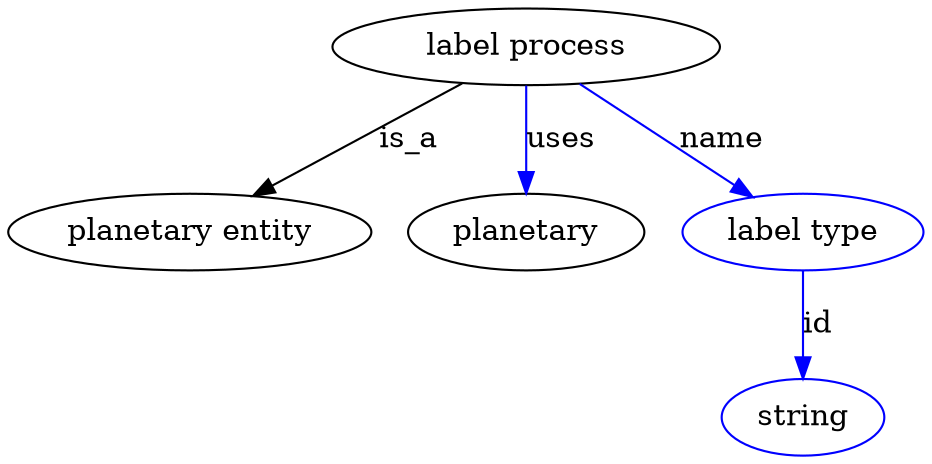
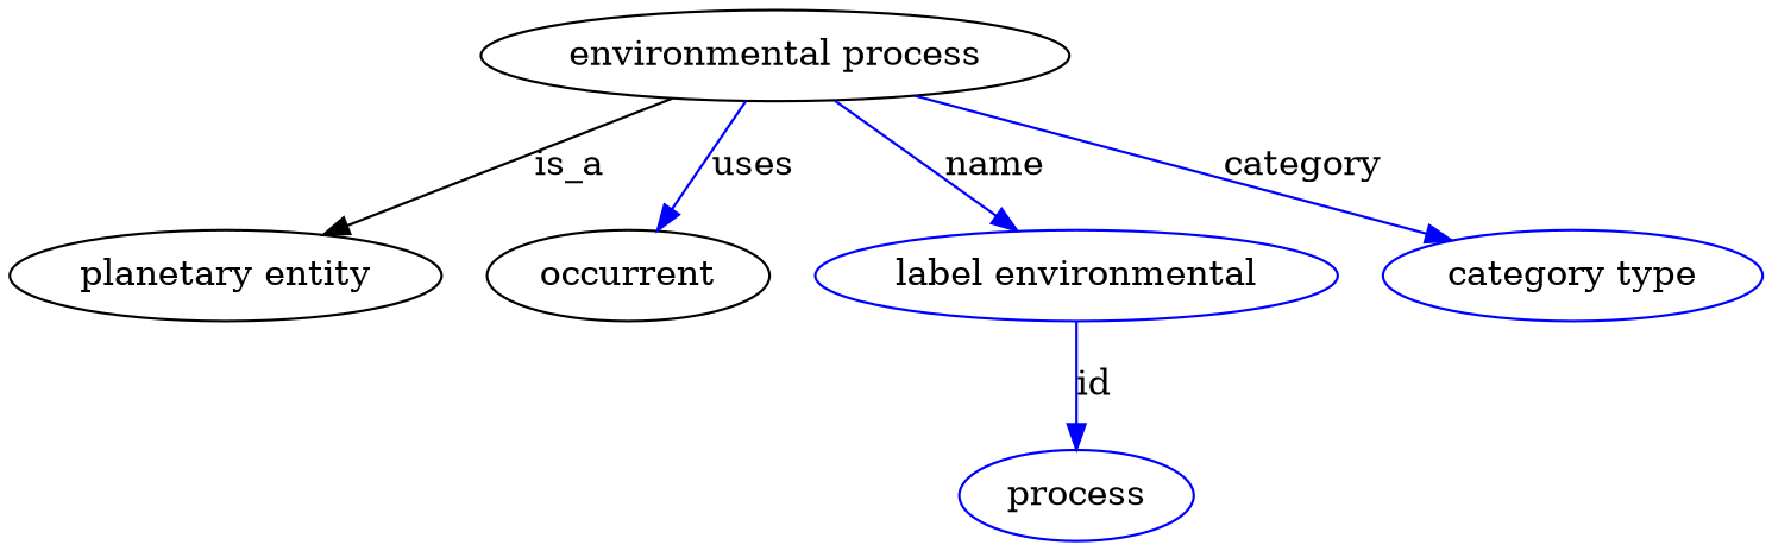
  digraph {
    edge [color=blue style=solid]
-   n1 [height=0.5 label="label process" width=2.5276]
+   n1 [height=0.5 label="environmental process" width=2.5276]
    "planetary entity" [height=0.5 width=1.8234]
-   occurrent [height=0.5 width=1.2277 label=planetary]
-   n4 [color=blue height=0.5 label="label type" width=1.2638]
-   n6 [color=blue height=0.5 label=string width=0.84854]
+   occurrent [height=0.5 width=1.2277]
+   n4 [color=blue height=0.5 label="label environmental" width=1.2638]
+   n5 [color=blue height=0.5 label="category type" width=1.6249]
+   n6 [color=blue height=0.5 label=process width=0.84854]
    n1 -> "planetary entity" [label=is_a color="" style=""]
    n1 -> occurrent [label=uses style=""]
    n1 -> n4 [label=name]
+   n1 -> n5 [label=category]
    n4 -> n6 [label=id]
  }
